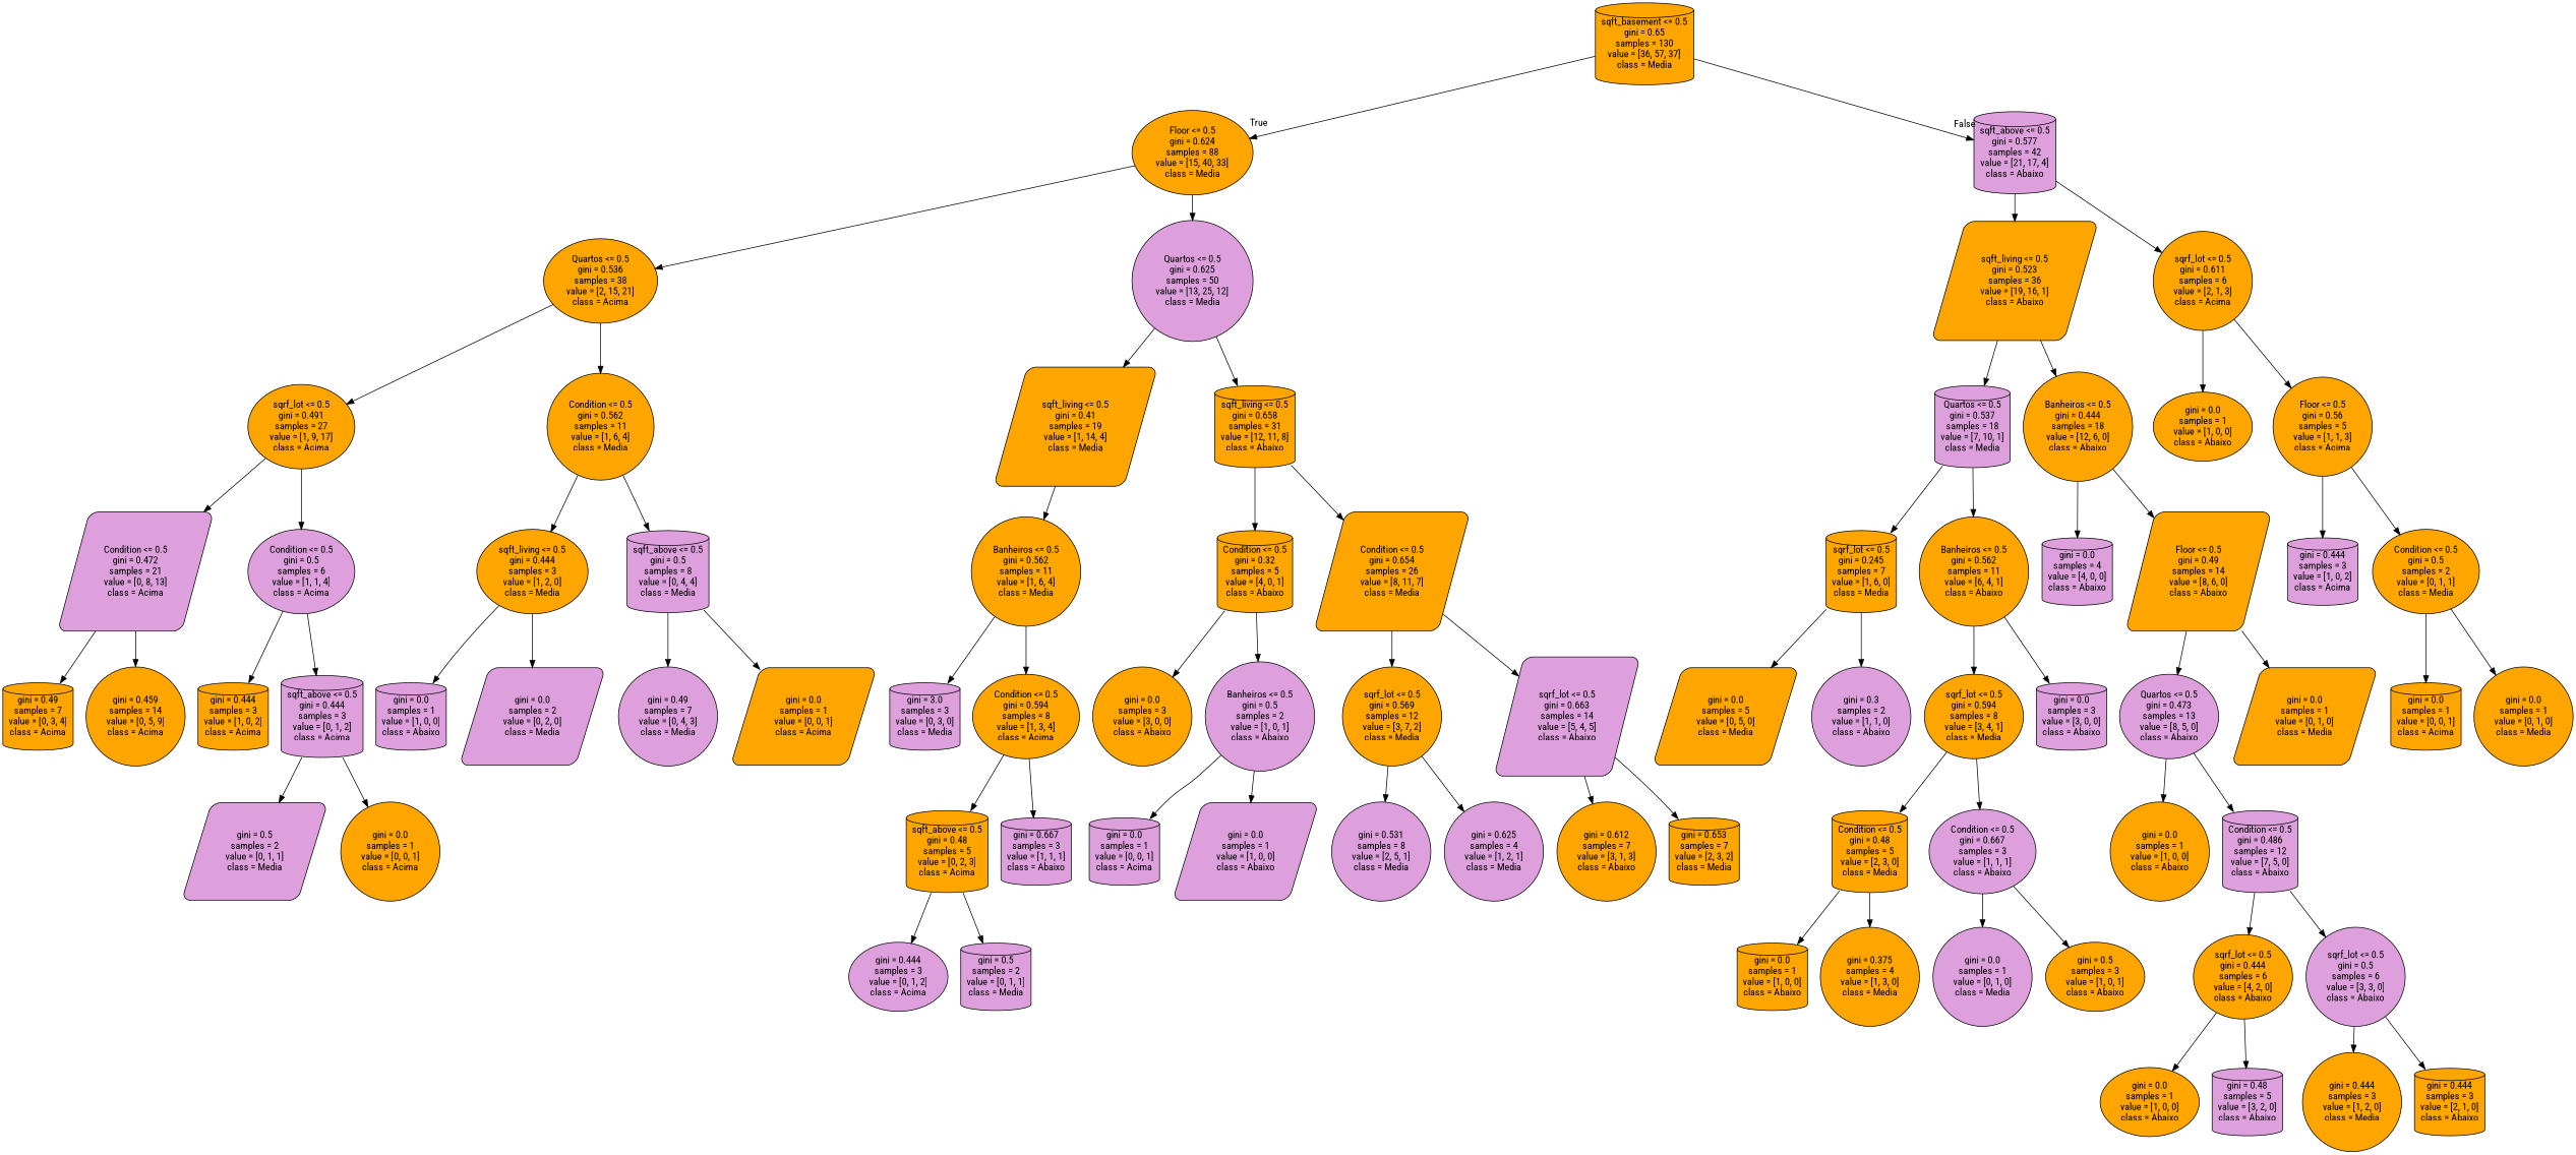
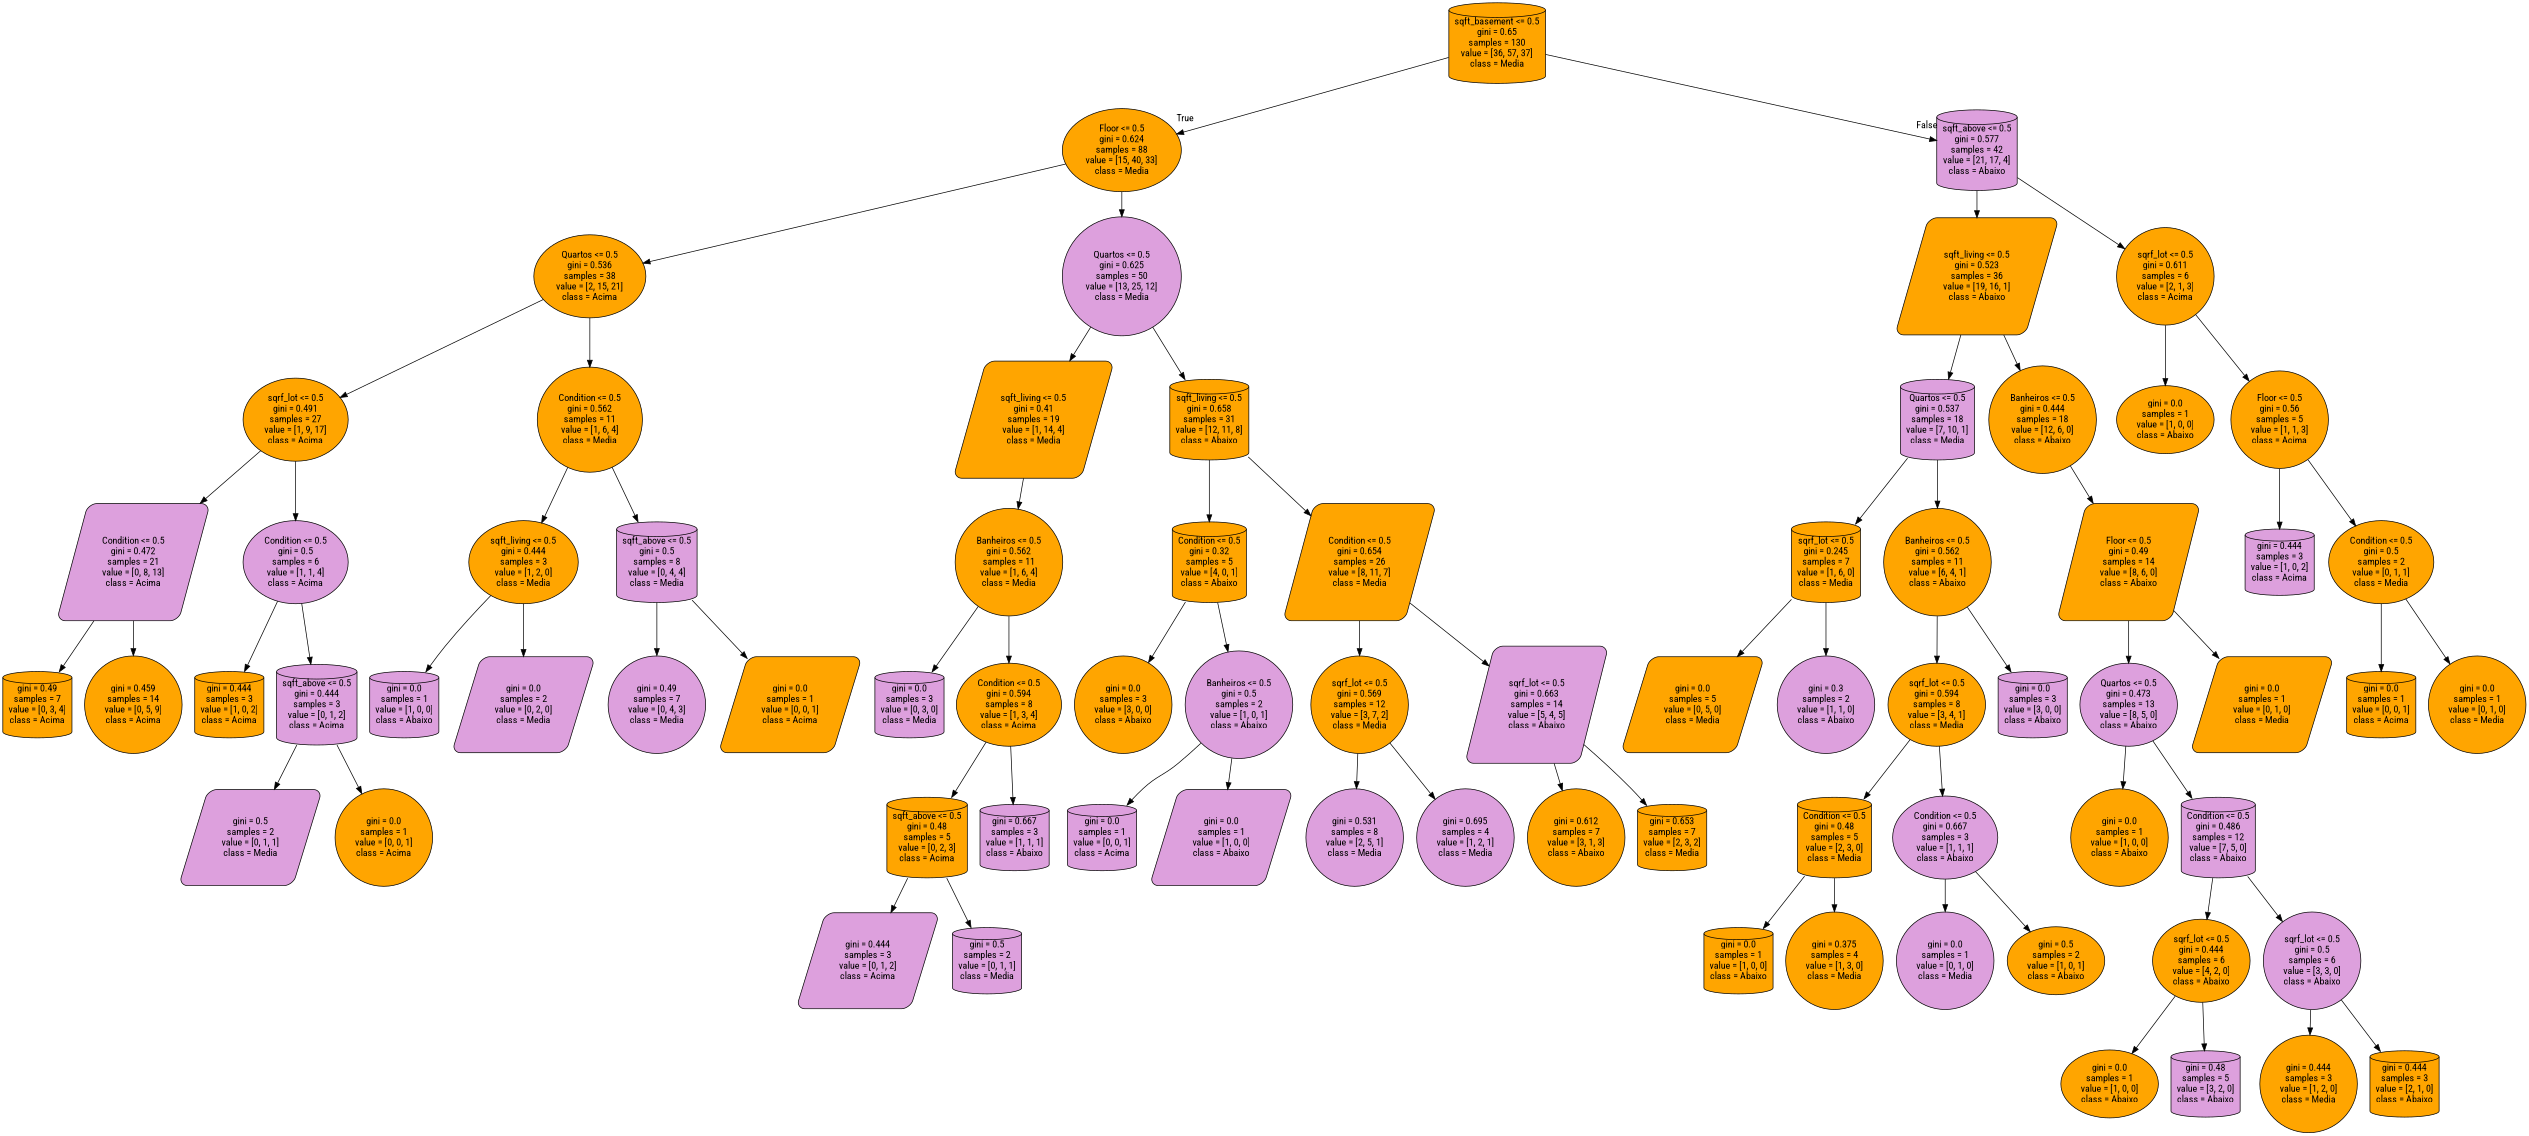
  digraph {
    fontname="Roboto Condensed"
    node [color=black fillcolor=orange fontname="Roboto Condensed" shape=cylinder style="filled, rounded"]
    edge [fontname="Roboto Condensed"]
    n1 [label="sqft_basement <= 0.5\ngini = 0.65\nsamples = 130\nvalue = [36, 57, 37]\nclass = Media"]
    n2 [label="Floor <= 0.5\ngini = 0.624\nsamples = 88\nvalue = [15, 40, 33]\nclass = Media" shape=ellipse]
    n3 [fillcolor=plum label="sqft_above <= 0.5\ngini = 0.577\nsamples = 42\nvalue = [21, 17, 4]\nclass = Abaixo"]
    n4 [label="Quartos <= 0.5\ngini = 0.536\nsamples = 38\nvalue = [2, 15, 21]\nclass = Acima" shape=ellipse]
    n5 [fillcolor=plum label="Quartos <= 0.5\ngini = 0.625\nsamples = 50\nvalue = [13, 25, 12]\nclass = Media" shape=circle]
    n6 [label="sqft_living <= 0.5\ngini = 0.523\nsamples = 36\nvalue = [19, 16, 1]\nclass = Abaixo" shape=parallelogram]
    n7 [label="sqrf_lot <= 0.5\ngini = 0.611\nsamples = 6\nvalue = [2, 1, 3]\nclass = Acima" shape=circle]
    n8 [label="sqrf_lot <= 0.5\ngini = 0.491\nsamples = 27\nvalue = [1, 9, 17]\nclass = Acima" shape=ellipse]
    n9 [label="Condition <= 0.5\ngini = 0.562\nsamples = 11\nvalue = [1, 6, 4]\nclass = Media" shape=circle]
    n10 [label="sqft_living <= 0.5\ngini = 0.41\nsamples = 19\nvalue = [1, 14, 4]\nclass = Media" shape=parallelogram]
    n11 [label="sqft_living <= 0.5\ngini = 0.658\nsamples = 31\nvalue = [12, 11, 8]\nclass = Abaixo"]
    n12 [fillcolor=plum label="Condition <= 0.5\ngini = 0.472\nsamples = 21\nvalue = [0, 8, 13]\nclass = Acima" shape=parallelogram]
    n13 [fillcolor=plum label="Condition <= 0.5\ngini = 0.5\nsamples = 6\nvalue = [1, 1, 4]\nclass = Acima" shape=ellipse]
    n14 [label="sqft_living <= 0.5\ngini = 0.444\nsamples = 3\nvalue = [1, 2, 0]\nclass = Media" shape=ellipse]
    n15 [fillcolor=plum label="sqft_above <= 0.5\ngini = 0.5\nsamples = 8\nvalue = [0, 4, 4]\nclass = Media"]
    n16 [label="gini = 0.49\nsamples = 7\nvalue = [0, 3, 4]\nclass = Acima"]
    n17 [label="gini = 0.459\nsamples = 14\nvalue = [0, 5, 9]\nclass = Acima" shape=circle]
    n18 [label="gini = 0.444\nsamples = 3\nvalue = [1, 0, 2]\nclass = Acima"]
    n19 [fillcolor=plum label="sqft_above <= 0.5\ngini = 0.444\nsamples = 3\nvalue = [0, 1, 2]\nclass = Acima"]
    n20 [fillcolor=plum label="gini = 0.5\nsamples = 2\nvalue = [0, 1, 1]\nclass = Media" shape=parallelogram]
    n21 [label="gini = 0.0\nsamples = 1\nvalue = [0, 0, 1]\nclass = Acima" shape=circle]
    n22 [fillcolor=plum label="gini = 0.0\nsamples = 1\nvalue = [1, 0, 0]\nclass = Abaixo"]
    n23 [fillcolor=plum label="gini = 0.0\nsamples = 2\nvalue = [0, 2, 0]\nclass = Media" shape=parallelogram]
    n24 [fillcolor=plum label="gini = 0.49\nsamples = 7\nvalue = [0, 4, 3]\nclass = Media" shape=circle]
    n25 [label="gini = 0.0\nsamples = 1\nvalue = [0, 0, 1]\nclass = Acima" shape=parallelogram]
    n26 [label="Banheiros <= 0.5\ngini = 0.562\nsamples = 11\nvalue = [1, 6, 4]\nclass = Media" shape=circle]
    n27 [label="Condition <= 0.5\ngini = 0.32\nsamples = 5\nvalue = [4, 0, 1]\nclass = Abaixo"]
    n28 [label="Condition <= 0.5\ngini = 0.654\nsamples = 26\nvalue = [8, 11, 7]\nclass = Media" shape=parallelogram]
-   n29 [fillcolor=plum label="gini = 3.0\nsamples = 3\nvalue = [0, 3, 0]\nclass = Media"]
+   n29 [fillcolor=plum label="gini = 0.0\nsamples = 3\nvalue = [0, 3, 0]\nclass = Media"]
    n30 [label="Condition <= 0.5\ngini = 0.594\nsamples = 8\nvalue = [1, 3, 4]\nclass = Acima" shape=ellipse]
    n31 [label="sqft_above <= 0.5\ngini = 0.48\nsamples = 5\nvalue = [0, 2, 3]\nclass = Acima"]
    n32 [fillcolor=plum label="gini = 0.667\nsamples = 3\nvalue = [1, 1, 1]\nclass = Abaixo"]
-   n33 [fillcolor=plum label="gini = 0.444\nsamples = 3\nvalue = [0, 1, 2]\nclass = Acima" shape=ellipse]
+   n33 [fillcolor=plum label="gini = 0.444\nsamples = 3\nvalue = [0, 1, 2]\nclass = Acima" shape=parallelogram]
    n34 [fillcolor=plum label="gini = 0.5\nsamples = 2\nvalue = [0, 1, 1]\nclass = Media"]
    n35 [label="gini = 0.0\nsamples = 3\nvalue = [3, 0, 0]\nclass = Abaixo" shape=circle]
    n36 [fillcolor=plum label="Banheiros <= 0.5\ngini = 0.5\nsamples = 2\nvalue = [1, 0, 1]\nclass = Abaixo" shape=circle]
    n37 [label="sqrf_lot <= 0.5\ngini = 0.569\nsamples = 12\nvalue = [3, 7, 2]\nclass = Media" shape=circle]
    n38 [fillcolor=plum label="sqrf_lot <= 0.5\ngini = 0.663\nsamples = 14\nvalue = [5, 4, 5]\nclass = Abaixo" shape=parallelogram]
    n39 [fillcolor=plum label="gini = 0.0\nsamples = 1\nvalue = [0, 0, 1]\nclass = Acima"]
    n40 [fillcolor=plum label="gini = 0.0\nsamples = 1\nvalue = [1, 0, 0]\nclass = Abaixo" shape=parallelogram]
    n41 [fillcolor=plum label="gini = 0.531\nsamples = 8\nvalue = [2, 5, 1]\nclass = Media" shape=circle]
-   n42 [fillcolor=plum label="gini = 0.625\nsamples = 4\nvalue = [1, 2, 1]\nclass = Media" shape=circle]
+   n42 [fillcolor=plum label="gini = 0.695\nsamples = 4\nvalue = [1, 2, 1]\nclass = Media" shape=circle]
    n43 [label="gini = 0.612\nsamples = 7\nvalue = [3, 1, 3]\nclass = Abaixo" shape=circle]
    n44 [label="gini = 0.653\nsamples = 7\nvalue = [2, 3, 2]\nclass = Media"]
    n45 [fillcolor=plum label="Quartos <= 0.5\ngini = 0.537\nsamples = 18\nvalue = [7, 10, 1]\nclass = Media"]
    n46 [label="Banheiros <= 0.5\ngini = 0.444\nsamples = 18\nvalue = [12, 6, 0]\nclass = Abaixo" shape=circle]
    n47 [label="gini = 0.0\nsamples = 1\nvalue = [1, 0, 0]\nclass = Abaixo" shape=ellipse]
    n48 [label="Floor <= 0.5\ngini = 0.56\nsamples = 5\nvalue = [1, 1, 3]\nclass = Acima" shape=circle]
    n49 [label="sqrf_lot <= 0.5\ngini = 0.245\nsamples = 7\nvalue = [1, 6, 0]\nclass = Media"]
    n50 [label="Banheiros <= 0.5\ngini = 0.562\nsamples = 11\nvalue = [6, 4, 1]\nclass = Abaixo" shape=circle]
-   n51 [fillcolor=plum label="gini = 0.0\nsamples = 4\nvalue = [4, 0, 0]\nclass = Abaixo"]
    n52 [label="Floor <= 0.5\ngini = 0.49\nsamples = 14\nvalue = [8, 6, 0]\nclass = Abaixo" shape=parallelogram]
    n53 [label="gini = 0.0\nsamples = 5\nvalue = [0, 5, 0]\nclass = Media" shape=parallelogram]
    n54 [fillcolor=plum label="gini = 0.3\nsamples = 2\nvalue = [1, 1, 0]\nclass = Abaixo" shape=circle]
    n55 [label="sqrf_lot <= 0.5\ngini = 0.594\nsamples = 8\nvalue = [3, 4, 1]\nclass = Media" shape=ellipse]
    n56 [fillcolor=plum label="gini = 0.0\nsamples = 3\nvalue = [3, 0, 0]\nclass = Abaixo"]
    n57 [label="Condition <= 0.5\ngini = 0.48\nsamples = 5\nvalue = [2, 3, 0]\nclass = Media"]
    n58 [fillcolor=plum label="Condition <= 0.5\ngini = 0.667\nsamples = 3\nvalue = [1, 1, 1]\nclass = Abaixo" shape=ellipse]
    n59 [label="gini = 0.0\nsamples = 1\nvalue = [1, 0, 0]\nclass = Abaixo"]
    n60 [label="gini = 0.375\nsamples = 4\nvalue = [1, 3, 0]\nclass = Media" shape=circle]
    n61 [fillcolor=plum label="gini = 0.0\nsamples = 1\nvalue = [0, 1, 0]\nclass = Media" shape=circle]
-   n62 [label="gini = 0.5\nsamples = 3\nvalue = [1, 0, 1]\nclass = Abaixo" shape=ellipse]
+   n62 [label="gini = 0.5\nsamples = 2\nvalue = [1, 0, 1]\nclass = Abaixo" shape=ellipse]
    n63 [fillcolor=plum label="Quartos <= 0.5\ngini = 0.473\nsamples = 13\nvalue = [8, 5, 0]\nclass = Abaixo" shape=ellipse]
    n64 [label="gini = 0.0\nsamples = 1\nvalue = [0, 1, 0]\nclass = Media" shape=parallelogram]
    n65 [label="gini = 0.0\nsamples = 1\nvalue = [1, 0, 0]\nclass = Abaixo" shape=circle]
    n66 [fillcolor=plum label="Condition <= 0.5\ngini = 0.486\nsamples = 12\nvalue = [7, 5, 0]\nclass = Abaixo"]
    n67 [label="sqrf_lot <= 0.5\ngini = 0.444\nsamples = 6\nvalue = [4, 2, 0]\nclass = Abaixo" shape=ellipse]
    n68 [fillcolor=plum label="sqrf_lot <= 0.5\ngini = 0.5\nsamples = 6\nvalue = [3, 3, 0]\nclass = Abaixo" shape=circle]
    n69 [label="gini = 0.0\nsamples = 1\nvalue = [1, 0, 0]\nclass = Abaixo" shape=ellipse]
    n70 [fillcolor=plum label="gini = 0.48\nsamples = 5\nvalue = [3, 2, 0]\nclass = Abaixo"]
    n71 [label="gini = 0.444\nsamples = 3\nvalue = [1, 2, 0]\nclass = Media" shape=circle]
    n72 [label="gini = 0.444\nsamples = 3\nvalue = [2, 1, 0]\nclass = Abaixo"]
    n73 [fillcolor=plum label="gini = 0.444\nsamples = 3\nvalue = [1, 0, 2]\nclass = Acima"]
    n74 [label="Condition <= 0.5\ngini = 0.5\nsamples = 2\nvalue = [0, 1, 1]\nclass = Media" shape=ellipse]
    n75 [label="gini = 0.0\nsamples = 1\nvalue = [0, 0, 1]\nclass = Acima"]
    n76 [label="gini = 0.0\nsamples = 1\nvalue = [0, 1, 0]\nclass = Media" shape=circle]
    n1 -> n2 [headlabel=True labelangle=45 labeldistance=2.5]
    n1 -> n3 [headlabel=False labelangle=-45 labeldistance=2.5]
    n2 -> n4
    n2 -> n5
    n3 -> n6
    n3 -> n7
    n4 -> n8
    n4 -> n9
    n5 -> n10
    n5 -> n11
    n6 -> n45
    n6 -> n46
    n7 -> n47
    n7 -> n48
    n8 -> n12
    n8 -> n13
    n9 -> n14
    n9 -> n15
    n10 -> n26
    n11 -> n27
    n11 -> n28
    n12 -> n16
    n12 -> n17
    n13 -> n18
    n13 -> n19
    n14 -> n22
    n14 -> n23
    n15 -> n24
    n15 -> n25
    n19 -> n20
    n19 -> n21
    n26 -> n29
    n26 -> n30
    n27 -> n35
    n27 -> n36
    n28 -> n37
    n28 -> n38
    n30 -> n31
    n30 -> n32
    n31 -> n33
    n31 -> n34
    n36 -> n39
    n36 -> n40
    n37 -> n41
    n37 -> n42
    n38 -> n43
    n38 -> n44
    n45 -> n49
    n45 -> n50
-   n46 -> n51
    n46 -> n52
    n48 -> n73
    n48 -> n74
    n49 -> n53
    n49 -> n54
    n50 -> n55
    n50 -> n56
    n52 -> n63
    n52 -> n64
    n55 -> n57
    n55 -> n58
    n57 -> n59
    n57 -> n60
    n58 -> n61
    n58 -> n62
    n63 -> n65
    n63 -> n66
    n66 -> n67
    n66 -> n68
    n67 -> n69
    n67 -> n70
    n68 -> n71
    n68 -> n72
    n74 -> n75
    n74 -> n76
  }
